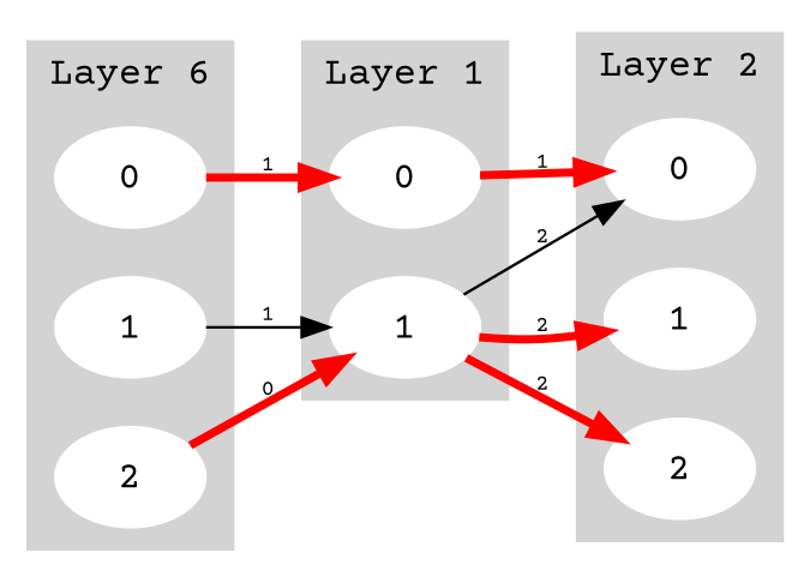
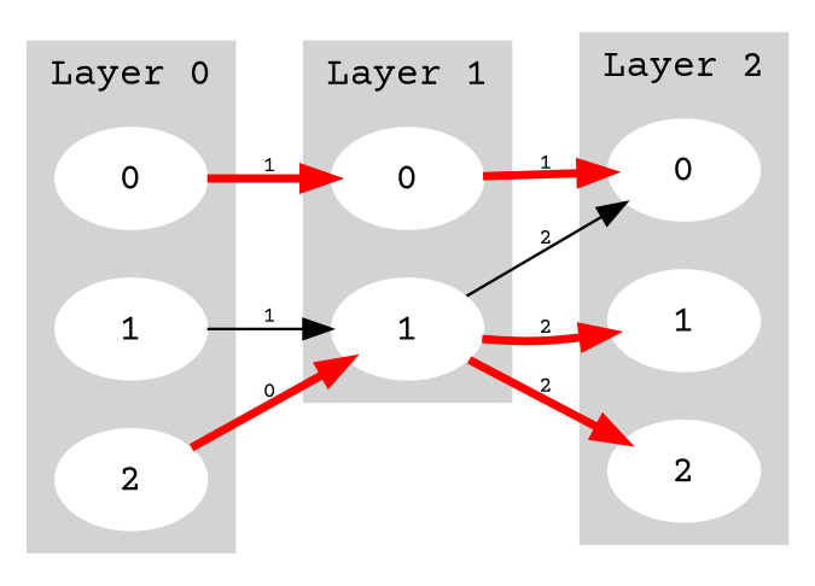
  strict digraph {
    fontname="Courier Prime"
    rankdir=LR
    node [color=white fontname="Courier Prime" style=filled]
    edge [color=red fontname="Courier Prime" fontsize="8pt" penwidth=3]
    n1 [label=0]
    n2 [label=1]
    n3 [label=2]
    n4 [label=0]
    n5 [label=1]
    n6 [label=0]
    n7 [label=1]
    n8 [label=2]
    subgraph cluster_1 {
      color=lightgrey
-     label="Layer 6"
+     label="Layer 0"
      style=filled
      n1
      n2
      n3
    }
    subgraph cluster_2 {
      color=lightgrey
      label="Layer 1"
      style=filled
      n4
      n5
    }
    subgraph cluster_3 {
      color=lightgrey
      label="Layer 2"
      style=filled
      n6
      n7
      n8
    }
    n1 -> n4 [label=1]
    n2 -> n5 [label=1 color="" penwidth=""]
    n3 -> n5 [label=0]
    n4 -> n6 [label=1]
    n5 -> n6 [label=2 color="" penwidth=""]
    n5 -> n7 [label=2]
    n5 -> n8 [label=2]
  }
